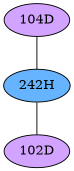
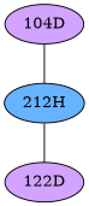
  graph {
    node [fillcolor="#D3A4FF" style=radial]
    edge [penwidth=1]
-   "212H" [fillcolor="#66B3FF" label="242H"]
+   "212H" [fillcolor="#66B3FF"]
    "104D"
-   "102D"
+   "102D" [label="122D"]
    "212H" -- "102D"
    "104D" -- "212H"
  }
